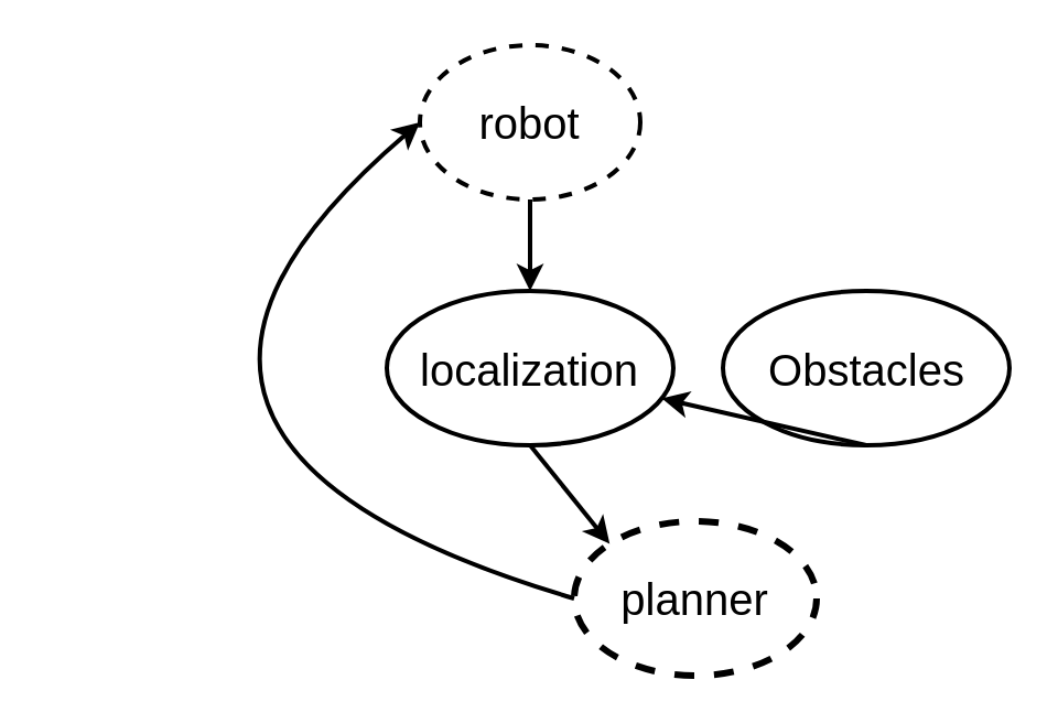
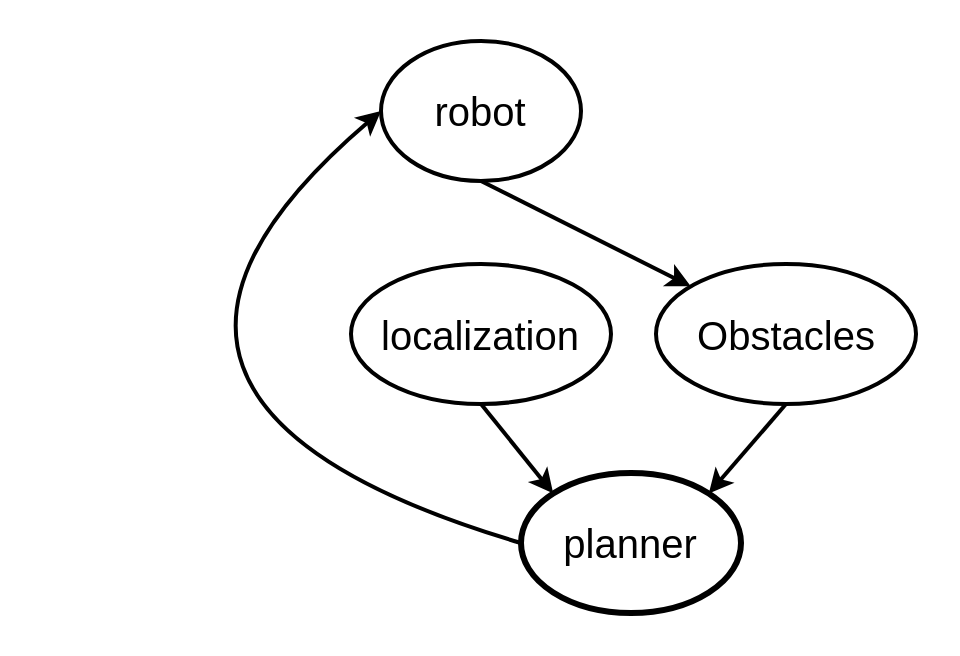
  <mxCell id="0" />
  <mxCell id="1" parent="0" />
  <mxCell id="2" value="localization" style="ellipse;whiteSpace=wrap;html=1;fontSize=20;strokeWidth=2;" parent="1" vertex="1"><mxGeometry x="175" y="131.5" width="130" height="70" as="geometry" /></mxCell>
- <mxCell id="3" value="robot" style="ellipse;whiteSpace=wrap;html=1;fontSize=20;strokeWidth=2;dashed=1;" parent="1" vertex="1"><mxGeometry x="190" y="20" width="100" height="70" as="geometry" /></mxCell>
+ <mxCell id="3" value="robot" style="ellipse;whiteSpace=wrap;html=1;fontSize=20;strokeWidth=2;" parent="1" vertex="1"><mxGeometry x="190" y="20" width="100" height="70" as="geometry" /></mxCell>
  <mxCell id="4" value="Obstacles" style="ellipse;whiteSpace=wrap;html=1;fontSize=20;strokeWidth=2;" parent="1" vertex="1"><mxGeometry x="327.5" y="131.5" width="130" height="70" as="geometry" /></mxCell>
- <mxCell id="5" value="planner" style="ellipse;whiteSpace=wrap;html=1;fontSize=20;strokeWidth=3;dashed=1;" parent="1" vertex="1"><mxGeometry x="260" y="236" width="110" height="70" as="geometry" /></mxCell>
- <mxCell id="6" value="" style="endArrow=classic;html=1;fontSize=20;exitX=0.5;exitY=1;exitDx=0;exitDy=0;entryX=0.5;entryY=0;entryDx=0;entryDy=0;strokeWidth=2;" parent="1" source="3" target="2" edge="1"><mxGeometry width="50" height="50" relative="1" as="geometry"><mxPoint x="30" y="323" as="sourcePoint" /><mxPoint x="80" y="273" as="targetPoint" /></mxGeometry></mxCell>
- <mxCell id="7" value="" style="endArrow=classic;html=1;strokeWidth=2;exitX=0.5;exitY=1;exitDx=0;exitDy=0;" edge="1" parent="1" source="4" target="2"><mxGeometry width="50" height="50" relative="1" as="geometry"><mxPoint x="393" y="233" as="sourcePoint" /><mxPoint x="190" y="343" as="targetPoint" /></mxGeometry></mxCell>
+ <mxCell id="5" value="planner" style="ellipse;whiteSpace=wrap;html=1;fontSize=20;strokeWidth=3;" parent="1" vertex="1"><mxGeometry x="260" y="236" width="110" height="70" as="geometry" /></mxCell>
+ <mxCell id="6" value="" style="endArrow=classic;html=1;fontSize=20;exitX=0.5;exitY=1;exitDx=0;exitDy=0;strokeWidth=2;" parent="1" source="3" target="4" edge="1"><mxGeometry width="50" height="50" relative="1" as="geometry"><mxPoint x="30" y="323" as="sourcePoint" /><mxPoint x="80" y="273" as="targetPoint" /></mxGeometry></mxCell>
+ <mxCell id="7" value="" style="endArrow=classic;html=1;strokeWidth=2;entryX=1;entryY=0;entryDx=0;entryDy=0;exitX=0.5;exitY=1;exitDx=0;exitDy=0;" edge="1" parent="1" source="4" target="5"><mxGeometry width="50" height="50" relative="1" as="geometry"><mxPoint x="393" y="233" as="sourcePoint" /><mxPoint x="190" y="343" as="targetPoint" /></mxGeometry></mxCell>
  <mxCell id="8" value="" style="endArrow=classic;html=1;strokeWidth=2;entryX=0;entryY=0;entryDx=0;entryDy=0;exitX=0.5;exitY=1;exitDx=0;exitDy=0;" edge="1" parent="1" source="2" target="5"><mxGeometry width="50" height="50" relative="1" as="geometry"><mxPoint x="240" y="213" as="sourcePoint" /><mxPoint x="190" y="343" as="targetPoint" /></mxGeometry></mxCell>
  <mxCell id="9" value="" style="endArrow=classic;html=1;strokeWidth=2;entryX=0;entryY=0.5;entryDx=0;entryDy=0;exitX=0;exitY=0.5;exitDx=0;exitDy=0;curved=1;" edge="1" parent="1" source="5" target="3"><mxGeometry width="50" height="50" relative="1" as="geometry"><mxPoint x="110" y="390" as="sourcePoint" /><mxPoint x="160" y="340" as="targetPoint" /><Array as="points"><mxPoint x="20" y="200" /></Array></mxGeometry></mxCell>
